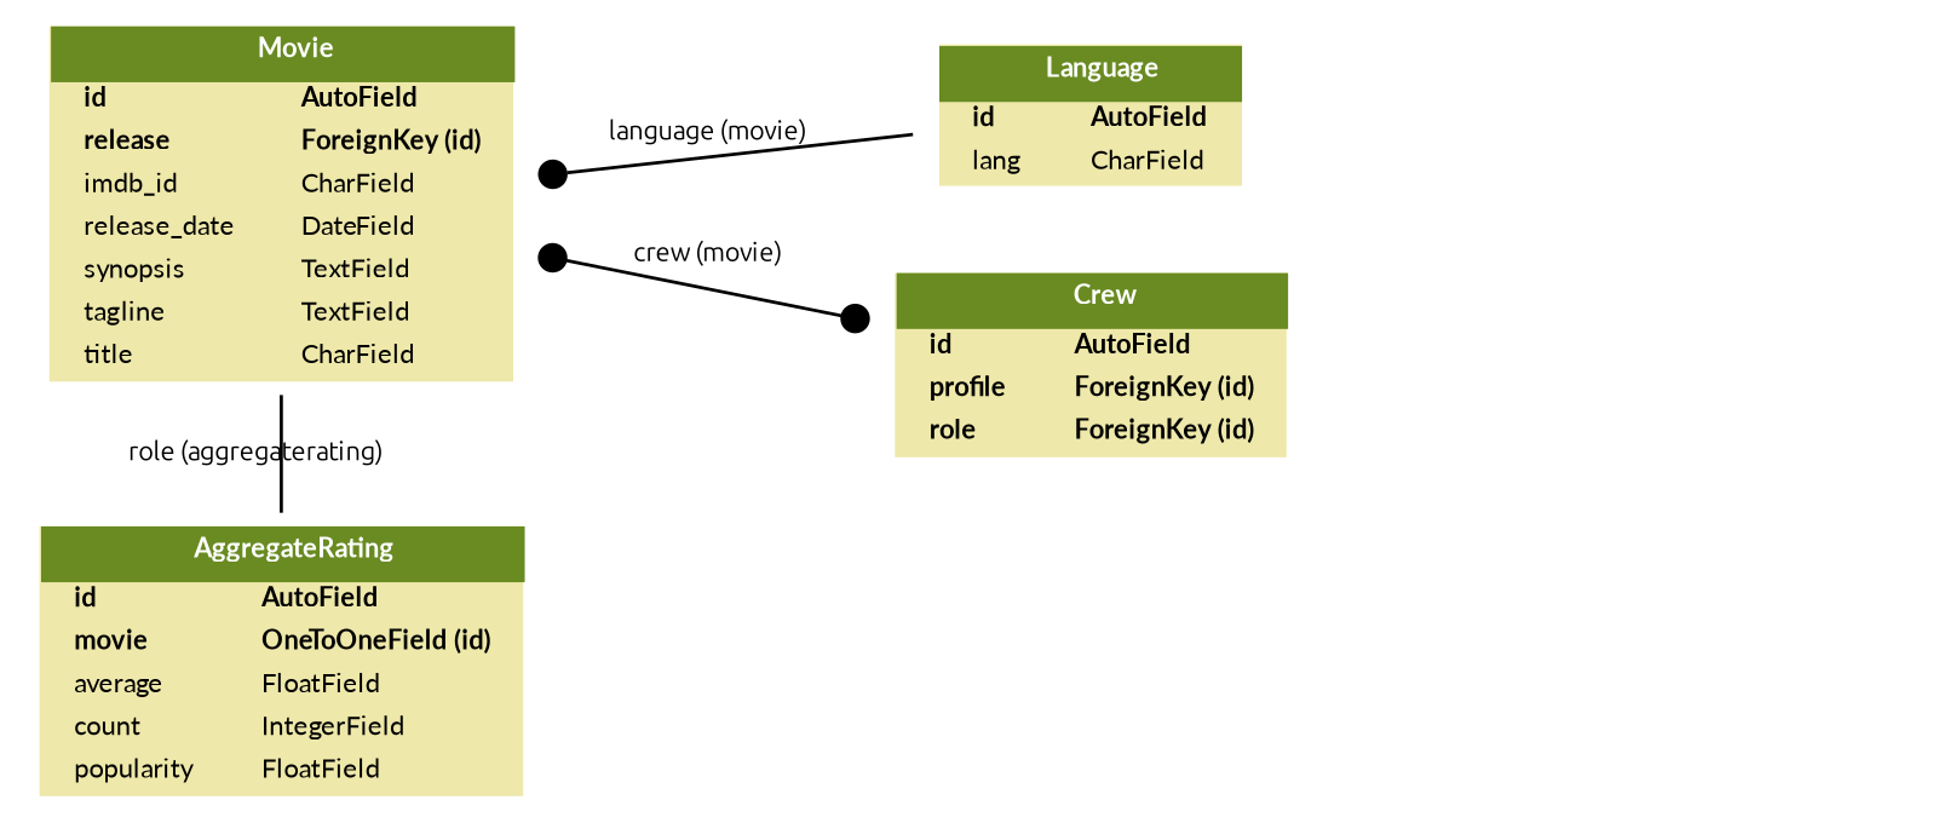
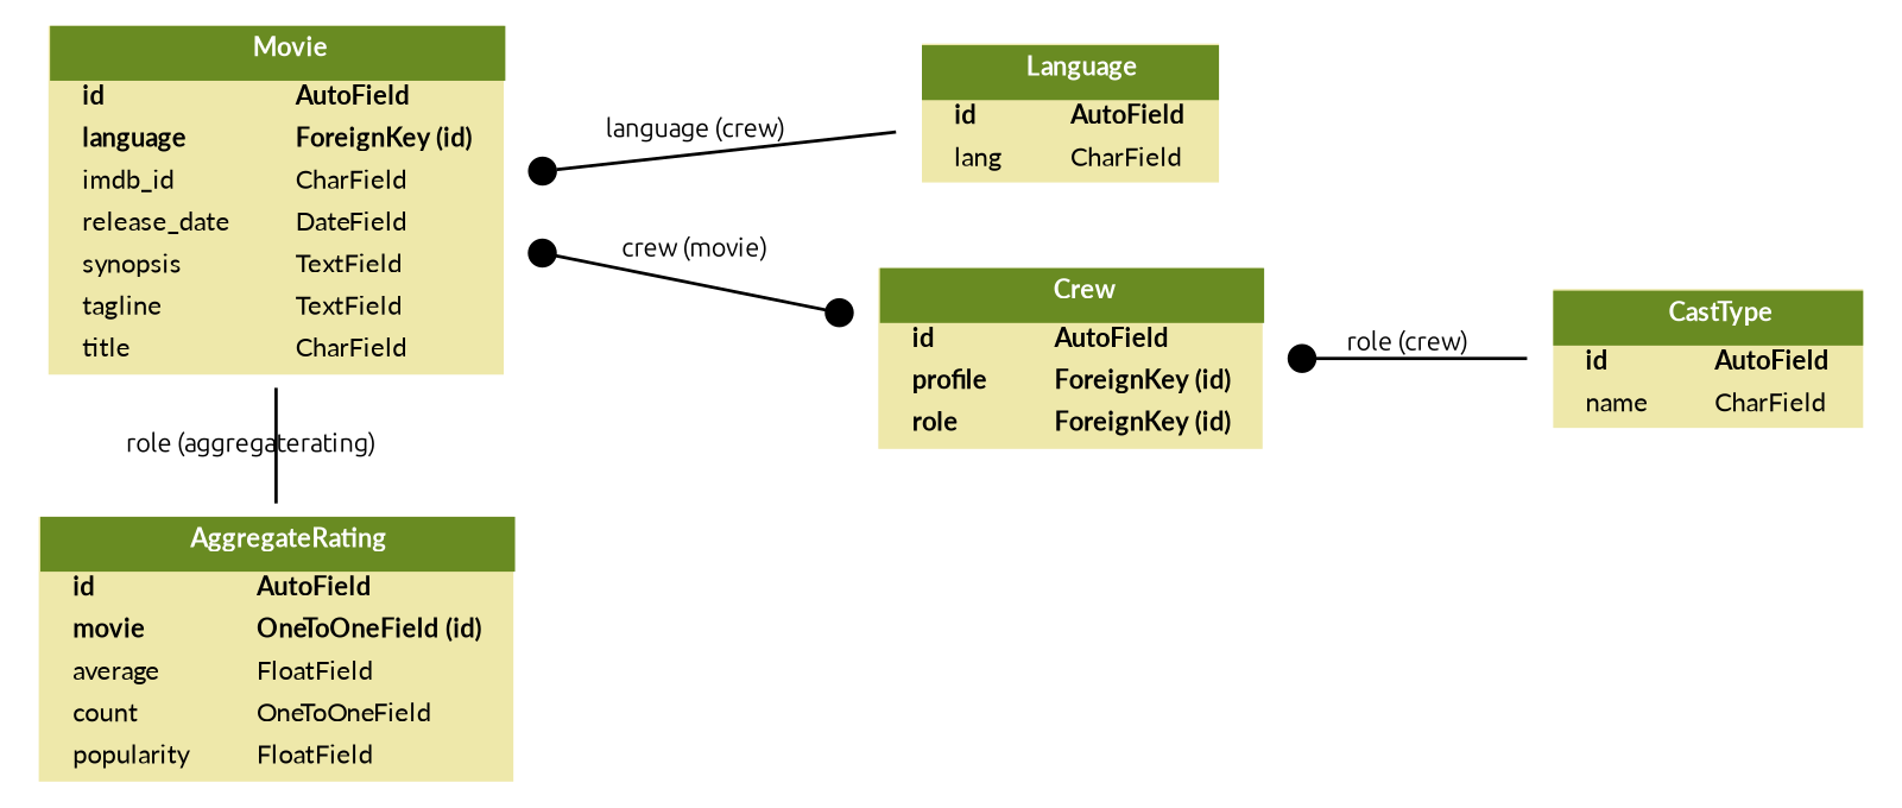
  digraph {
    fontname=Ubuntu
    fontsize=8
    rankdir=LR
    splines=true
    node [fontname=Ubuntu fontsize=8 shape=plaintext]
    edge [arrowhead=none arrowtail=dot dir=both fontname=Ubuntu fontsize=8]
-   n1 [label=<     <TABLE BGCOLOR="palegoldenrod" BORDER="0" CELLBORDER="0" CELLSPACING="0">     <TR><TD COLSPAN="2" CELLPADDING="4" ALIGN="CENTER" BGCOLOR="olivedrab4">     <FONT FACE="Lato Bold" COLOR="white">     Movie     </FONT></TD></TR>        <TR><TD ALIGN="LEFT" BORDER="0">     <FONT FACE="Lato Bold">id</FONT>     </TD><TD ALIGN="LEFT">     <FONT FACE="Lato Bold">AutoField</FONT>     </TD></TR>        <TR><TD ALIGN="LEFT" BORDER="0">     <FONT FACE="Lato Bold">release</FONT>     </TD><TD ALIGN="LEFT">     <FONT FACE="Lato Bold">ForeignKey (id)</FONT>     </TD></TR>        <TR><TD ALIGN="LEFT" BORDER="0">     <FONT FACE="Lato ">imdb_id</FONT>     </TD><TD ALIGN="LEFT">     <FONT FACE="Lato ">CharField</FONT>     </TD></TR>        <TR><TD ALIGN="LEFT" BORDER="0">     <FONT FACE="Lato ">release_date</FONT>     </TD><TD ALIGN="LEFT">     <FONT FACE="Lato ">DateField</FONT>     </TD></TR>        <TR><TD ALIGN="LEFT" BORDER="0">     <FONT FACE="Lato ">synopsis</FONT>     </TD><TD ALIGN="LEFT">     <FONT FACE="Lato ">TextField</FONT>     </TD></TR>        <TR><TD ALIGN="LEFT" BORDER="0">     <FONT FACE="Lato ">tagline</FONT>     </TD><TD ALIGN="LEFT">     <FONT FACE="Lato ">TextField</FONT>     </TD></TR>        <TR><TD ALIGN="LEFT" BORDER="0">     <FONT FACE="Lato ">title</FONT>     </TD><TD ALIGN="LEFT">     <FONT FACE="Lato ">CharField</FONT>     </TD></TR>        </TABLE>     >]
-   n2 [label=<     <TABLE BGCOLOR="palegoldenrod" BORDER="0" CELLBORDER="0" CELLSPACING="0">     <TR><TD COLSPAN="2" CELLPADDING="4" ALIGN="CENTER" BGCOLOR="olivedrab4">     <FONT FACE="Lato Bold" COLOR="white">     AggregateRating     </FONT></TD></TR>        <TR><TD ALIGN="LEFT" BORDER="0">     <FONT FACE="Lato Bold">id</FONT>     </TD><TD ALIGN="LEFT">     <FONT FACE="Lato Bold">AutoField</FONT>     </TD></TR>        <TR><TD ALIGN="LEFT" BORDER="0">     <FONT FACE="Lato Bold">movie</FONT>     </TD><TD ALIGN="LEFT">     <FONT FACE="Lato Bold">OneToOneField (id)</FONT>     </TD></TR>        <TR><TD ALIGN="LEFT" BORDER="0">     <FONT FACE="Lato ">average</FONT>     </TD><TD ALIGN="LEFT">     <FONT FACE="Lato ">FloatField</FONT>     </TD></TR>        <TR><TD ALIGN="LEFT" BORDER="0">     <FONT FACE="Lato ">count</FONT>     </TD><TD ALIGN="LEFT">     <FONT FACE="Lato ">IntegerField</FONT>     </TD></TR>        <TR><TD ALIGN="LEFT" BORDER="0">     <FONT FACE="Lato ">popularity</FONT>     </TD><TD ALIGN="LEFT">     <FONT FACE="Lato ">FloatField</FONT>     </TD></TR>        </TABLE>     >]
+   n1 [label=<     <TABLE BGCOLOR="palegoldenrod" BORDER="0" CELLBORDER="0" CELLSPACING="0">     <TR><TD COLSPAN="2" CELLPADDING="4" ALIGN="CENTER" BGCOLOR="olivedrab4">     <FONT FACE="Lato Bold" COLOR="white">     Movie     </FONT></TD></TR>        <TR><TD ALIGN="LEFT" BORDER="0">     <FONT FACE="Lato Bold">id</FONT>     </TD><TD ALIGN="LEFT">     <FONT FACE="Lato Bold">AutoField</FONT>     </TD></TR>        <TR><TD ALIGN="LEFT" BORDER="0">     <FONT FACE="Lato Bold">language</FONT>     </TD><TD ALIGN="LEFT">     <FONT FACE="Lato Bold">ForeignKey (id)</FONT>     </TD></TR>        <TR><TD ALIGN="LEFT" BORDER="0">     <FONT FACE="Lato ">imdb_id</FONT>     </TD><TD ALIGN="LEFT">     <FONT FACE="Lato ">CharField</FONT>     </TD></TR>        <TR><TD ALIGN="LEFT" BORDER="0">     <FONT FACE="Lato ">release_date</FONT>     </TD><TD ALIGN="LEFT">     <FONT FACE="Lato ">DateField</FONT>     </TD></TR>        <TR><TD ALIGN="LEFT" BORDER="0">     <FONT FACE="Lato ">synopsis</FONT>     </TD><TD ALIGN="LEFT">     <FONT FACE="Lato ">TextField</FONT>     </TD></TR>        <TR><TD ALIGN="LEFT" BORDER="0">     <FONT FACE="Lato ">tagline</FONT>     </TD><TD ALIGN="LEFT">     <FONT FACE="Lato ">TextField</FONT>     </TD></TR>        <TR><TD ALIGN="LEFT" BORDER="0">     <FONT FACE="Lato ">title</FONT>     </TD><TD ALIGN="LEFT">     <FONT FACE="Lato ">CharField</FONT>     </TD></TR>        </TABLE>     >]
+   n2 [label=<     <TABLE BGCOLOR="palegoldenrod" BORDER="0" CELLBORDER="0" CELLSPACING="0">     <TR><TD COLSPAN="2" CELLPADDING="4" ALIGN="CENTER" BGCOLOR="olivedrab4">     <FONT FACE="Lato Bold" COLOR="white">     AggregateRating     </FONT></TD></TR>        <TR><TD ALIGN="LEFT" BORDER="0">     <FONT FACE="Lato Bold">id</FONT>     </TD><TD ALIGN="LEFT">     <FONT FACE="Lato Bold">AutoField</FONT>     </TD></TR>        <TR><TD ALIGN="LEFT" BORDER="0">     <FONT FACE="Lato Bold">movie</FONT>     </TD><TD ALIGN="LEFT">     <FONT FACE="Lato Bold">OneToOneField (id)</FONT>     </TD></TR>        <TR><TD ALIGN="LEFT" BORDER="0">     <FONT FACE="Lato ">average</FONT>     </TD><TD ALIGN="LEFT">     <FONT FACE="Lato ">FloatField</FONT>     </TD></TR>        <TR><TD ALIGN="LEFT" BORDER="0">     <FONT FACE="Lato ">count</FONT>     </TD><TD ALIGN="LEFT">     <FONT FACE="Lato ">OneToOneField</FONT>     </TD></TR>        <TR><TD ALIGN="LEFT" BORDER="0">     <FONT FACE="Lato ">popularity</FONT>     </TD><TD ALIGN="LEFT">     <FONT FACE="Lato ">FloatField</FONT>     </TD></TR>        </TABLE>     >]
    n3 [label=<     <TABLE BGCOLOR="palegoldenrod" BORDER="0" CELLBORDER="0" CELLSPACING="0">     <TR><TD COLSPAN="2" CELLPADDING="4" ALIGN="CENTER" BGCOLOR="olivedrab4">     <FONT FACE="Lato Bold" COLOR="white">     Language     </FONT></TD></TR>        <TR><TD ALIGN="LEFT" BORDER="0">     <FONT FACE="Lato Bold">id</FONT>     </TD><TD ALIGN="LEFT">     <FONT FACE="Lato Bold">AutoField</FONT>     </TD></TR>        <TR><TD ALIGN="LEFT" BORDER="0">     <FONT FACE="Lato ">lang</FONT>     </TD><TD ALIGN="LEFT">     <FONT FACE="Lato ">CharField</FONT>     </TD></TR>        </TABLE>     >]
    n4 [label=<     <TABLE BGCOLOR="palegoldenrod" BORDER="0" CELLBORDER="0" CELLSPACING="0">     <TR><TD COLSPAN="2" CELLPADDING="4" ALIGN="CENTER" BGCOLOR="olivedrab4">     <FONT FACE="Lato Bold" COLOR="white">     Crew     </FONT></TD></TR>        <TR><TD ALIGN="LEFT" BORDER="0">     <FONT FACE="Lato Bold">id</FONT>     </TD><TD ALIGN="LEFT">     <FONT FACE="Lato Bold">AutoField</FONT>     </TD></TR>        <TR><TD ALIGN="LEFT" BORDER="0">     <FONT FACE="Lato Bold">profile</FONT>     </TD><TD ALIGN="LEFT">     <FONT FACE="Lato Bold">ForeignKey (id)</FONT>     </TD></TR>        <TR><TD ALIGN="LEFT" BORDER="0">     <FONT FACE="Lato Bold">role</FONT>     </TD><TD ALIGN="LEFT">     <FONT FACE="Lato Bold">ForeignKey (id)</FONT>     </TD></TR>        </TABLE>     >]
+   n5 [label=<     <TABLE BGCOLOR="palegoldenrod" BORDER="0" CELLBORDER="0" CELLSPACING="0">     <TR><TD COLSPAN="2" CELLPADDING="4" ALIGN="CENTER" BGCOLOR="olivedrab4">     <FONT FACE="Lato Bold" COLOR="white">     CastType     </FONT></TD></TR>        <TR><TD ALIGN="LEFT" BORDER="0">     <FONT FACE="Lato Bold">id</FONT>     </TD><TD ALIGN="LEFT">     <FONT FACE="Lato Bold">AutoField</FONT>     </TD></TR>        <TR><TD ALIGN="LEFT" BORDER="0">     <FONT FACE="Lato ">name</FONT>     </TD><TD ALIGN="LEFT">     <FONT FACE="Lato ">CharField</FONT>     </TD></TR>        </TABLE>     >]
    subgraph sub_1 {
      rank=same
      n1
      n2
    }
    n1 -> n2 [arrowtail=none label="role (aggregaterating)"]
-   n1 -> n3 [label="language (movie)"]
+   n1 -> n3 [label="language (crew)"]
    n1 -> n4 [arrowhead=dot label="crew (movie)"]
+   n4 -> n5 [label="role (crew)"]
  }
